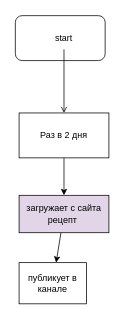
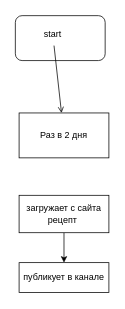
  <mxCell id="0" />
  <mxCell id="1" parent="0" />
  <mxCell id="2" value="" style="rounded=1;whiteSpace=wrap;html=1;" vertex="1" parent="1"><mxGeometry x="20" y="20" width="120" height="60" as="geometry" /></mxCell>
  <mxCell id="3" value="" style="edgeStyle=none;html=1;endArrow=open;" edge="1" parent="1" source="4" target="6"><mxGeometry relative="1" as="geometry" /></mxCell>
- <mxCell id="4" value="start" style="text;html=1;align=center;verticalAlign=middle;whiteSpace=wrap;rounded=0;" vertex="1" parent="1"><mxGeometry x="55" y="35" width="60" height="30" as="geometry" /></mxCell>
- <mxCell id="5" value="" style="edgeStyle=none;html=1;" edge="1" parent="1" source="6" target="8"><mxGeometry relative="1" as="geometry" /></mxCell>
+ <mxCell id="4" value="start" style="text;html=1;align=center;verticalAlign=middle;whiteSpace=wrap;rounded=0;" vertex="1" parent="1"><mxGeometry x="40" y="30" width="60" height="30" as="geometry" /></mxCell>
  <mxCell id="6" value="Раз в 2 дня" style="rounded=0;whiteSpace=wrap;html=1;" vertex="1" parent="1"><mxGeometry x="25" y="150" width="120" height="60" as="geometry" /></mxCell>
  <mxCell id="7" value="" style="edgeStyle=none;html=1;" edge="1" parent="1" source="8" target="9"><mxGeometry relative="1" as="geometry" /></mxCell>
- <mxCell id="8" value="загружает с сайта рецепт&amp;nbsp;" style="rounded=0;whiteSpace=wrap;html=1;fillColor=#e1d5e7;" vertex="1" parent="1"><mxGeometry x="25" y="260" width="120" height="50" as="geometry" /></mxCell>
- <mxCell id="9" value="публикует в канале" style="rounded=0;whiteSpace=wrap;html=1;" vertex="1" parent="1"><mxGeometry x="25" y="350" width="90" height="55" as="geometry" /></mxCell>
+ <mxCell id="8" value="загружает с сайта рецепт&amp;nbsp;" style="rounded=0;whiteSpace=wrap;html=1;" vertex="1" parent="1"><mxGeometry x="25" y="260" width="120" height="50" as="geometry" /></mxCell>
+ <mxCell id="9" value="публикует в канале" style="rounded=0;whiteSpace=wrap;html=1;" vertex="1" parent="1"><mxGeometry x="25" y="350" width="120" height="40" as="geometry" /></mxCell>
